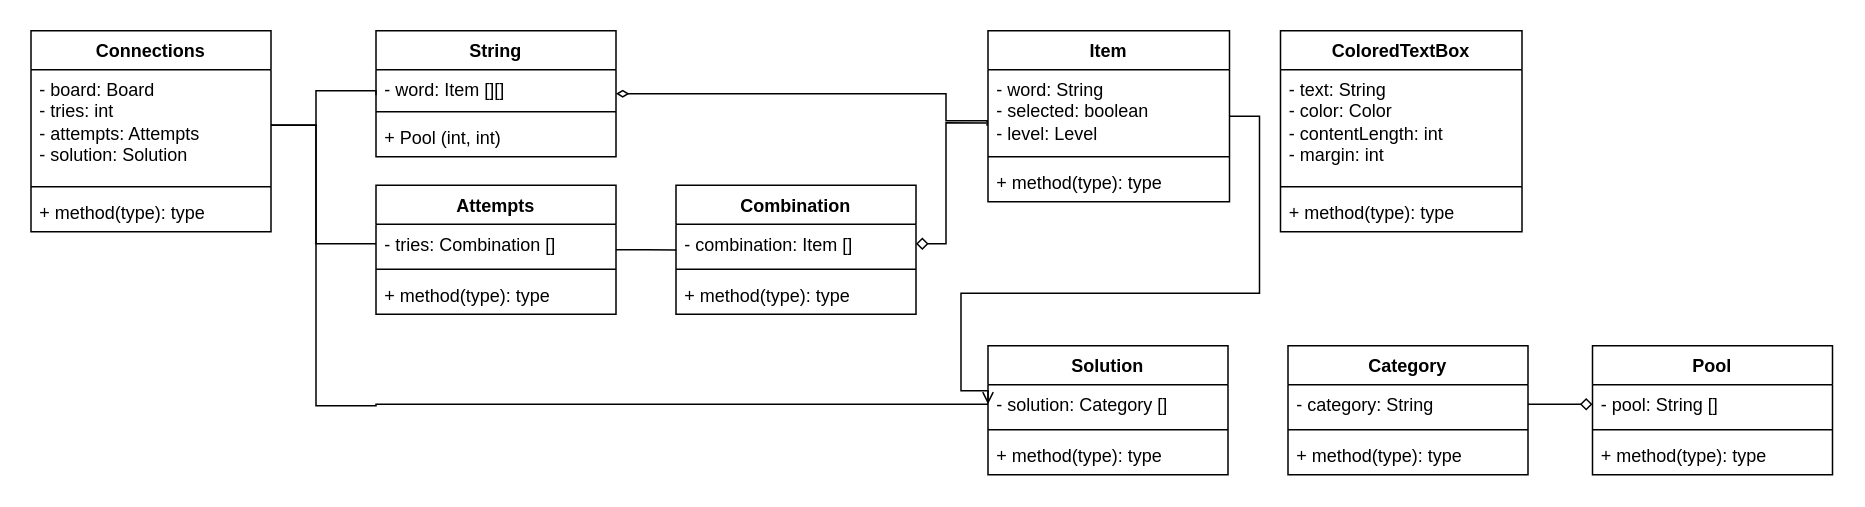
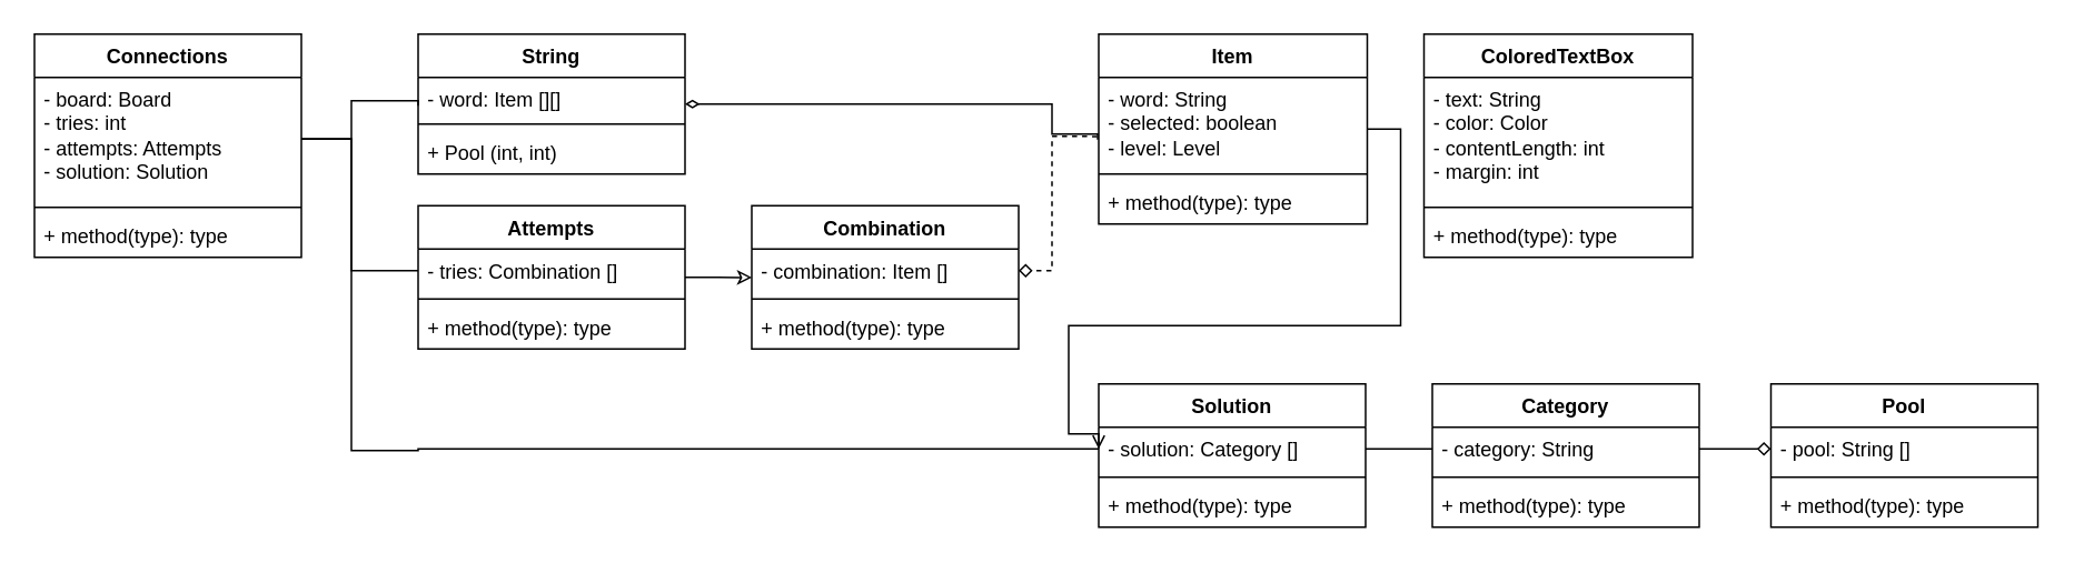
  <mxCell id="0" />
  <mxCell id="1" parent="0" />
  <mxCell id="2" value="Connections" style="swimlane;fontStyle=1;align=center;verticalAlign=top;childLayout=stackLayout;horizontal=1;startSize=26;horizontalStack=0;resizeParent=1;resizeParentMax=0;resizeLast=0;collapsible=1;marginBottom=0;whiteSpace=wrap;html=1;" vertex="1" parent="1"><mxGeometry x="20" y="20" width="160" height="134" as="geometry" /></mxCell>
  <mxCell id="3" value="&lt;div&gt;- board: Board&lt;/div&gt;&lt;div&gt;- tries: int&lt;/div&gt;&lt;div&gt;- attempts: Attempts&lt;/div&gt;&lt;div&gt;- solution: Solution&lt;br&gt;&lt;/div&gt;" style="text;strokeColor=none;fillColor=none;align=left;verticalAlign=top;spacingLeft=4;spacingRight=4;overflow=hidden;rotatable=0;points=[[0,0.5],[1,0.5]];portConstraint=eastwest;whiteSpace=wrap;html=1;" vertex="1" parent="2"><mxGeometry y="26" width="160" height="74" as="geometry" /></mxCell>
  <mxCell id="4" value="" style="line;strokeWidth=1;fillColor=none;align=left;verticalAlign=middle;spacingTop=-1;spacingLeft=3;spacingRight=3;rotatable=0;labelPosition=right;points=[];portConstraint=eastwest;strokeColor=inherit;" vertex="1" parent="2"><mxGeometry y="100" width="160" height="8" as="geometry" /></mxCell>
  <mxCell id="5" value="+ method(type): type" style="text;strokeColor=none;fillColor=none;align=left;verticalAlign=top;spacingLeft=4;spacingRight=4;overflow=hidden;rotatable=0;points=[[0,0.5],[1,0.5]];portConstraint=eastwest;whiteSpace=wrap;html=1;" vertex="1" parent="2"><mxGeometry y="108" width="160" height="26" as="geometry" /></mxCell>
  <mxCell id="6" value="String" style="swimlane;fontStyle=1;align=center;verticalAlign=top;childLayout=stackLayout;horizontal=1;startSize=26;horizontalStack=0;resizeParent=1;resizeParentMax=0;resizeLast=0;collapsible=1;marginBottom=0;whiteSpace=wrap;html=1;" vertex="1" parent="1"><mxGeometry x="250" y="20" width="160" height="84" as="geometry" /></mxCell>
  <mxCell id="7" value="&lt;div&gt;- word: Item [][]&lt;/div&gt;" style="text;strokeColor=none;fillColor=none;align=left;verticalAlign=top;spacingLeft=4;spacingRight=4;overflow=hidden;rotatable=0;points=[[0,0.5],[1,0.5]];portConstraint=eastwest;whiteSpace=wrap;html=1;" vertex="1" parent="6"><mxGeometry y="26" width="160" height="24" as="geometry" /></mxCell>
  <mxCell id="8" value="" style="line;strokeWidth=1;fillColor=none;align=left;verticalAlign=middle;spacingTop=-1;spacingLeft=3;spacingRight=3;rotatable=0;labelPosition=right;points=[];portConstraint=eastwest;strokeColor=inherit;" vertex="1" parent="6"><mxGeometry y="50" width="160" height="8" as="geometry" /></mxCell>
  <mxCell id="9" value="+ Pool (int, int)" style="text;strokeColor=none;fillColor=none;align=left;verticalAlign=top;spacingLeft=4;spacingRight=4;overflow=hidden;rotatable=0;points=[[0,0.5],[1,0.5]];portConstraint=eastwest;whiteSpace=wrap;html=1;" vertex="1" parent="6"><mxGeometry y="58" width="160" height="26" as="geometry" /></mxCell>
  <mxCell id="10" value="" style="edgeStyle=orthogonalEdgeStyle;rounded=0;orthogonalLoop=1;jettySize=auto;html=1;endArrow=none;endFill=0;exitX=1;exitY=0.5;exitDx=0;exitDy=0;entryX=0;entryY=0.706;entryDx=0;entryDy=0;entryPerimeter=0;" edge="1" parent="1" source="3" target="7"><mxGeometry relative="1" as="geometry"><Array as="points"><mxPoint x="210" y="83" /><mxPoint x="210" y="60" /><mxPoint x="250" y="60" /></Array></mxGeometry></mxCell>
- <mxCell id="11" style="edgeStyle=orthogonalEdgeStyle;rounded=0;orthogonalLoop=1;jettySize=auto;html=1;exitX=1;exitY=0.5;exitDx=0;exitDy=0;entryX=0.001;entryY=0.659;entryDx=0;entryDy=0;endArrow=none;endFill=0;entryPerimeter=0;" edge="1" parent="1" source="12" target="33"><mxGeometry relative="1" as="geometry" /></mxCell>
+ <mxCell id="11" style="edgeStyle=orthogonalEdgeStyle;rounded=0;orthogonalLoop=1;jettySize=auto;html=1;exitX=1;exitY=0.5;exitDx=0;exitDy=0;entryX=0.001;entryY=0.659;entryDx=0;entryDy=0;endArrow=classic;endFill=0;entryPerimeter=0;" edge="1" parent="1" source="12" target="33"><mxGeometry relative="1" as="geometry" /></mxCell>
  <mxCell id="12" value="Attempts" style="swimlane;fontStyle=1;align=center;verticalAlign=top;childLayout=stackLayout;horizontal=1;startSize=26;horizontalStack=0;resizeParent=1;resizeParentMax=0;resizeLast=0;collapsible=1;marginBottom=0;whiteSpace=wrap;html=1;" vertex="1" parent="1"><mxGeometry x="250" y="123" width="160" height="86" as="geometry" /></mxCell>
  <mxCell id="13" value="- tries: Combination []" style="text;strokeColor=none;fillColor=none;align=left;verticalAlign=top;spacingLeft=4;spacingRight=4;overflow=hidden;rotatable=0;points=[[0,0.5],[1,0.5]];portConstraint=eastwest;whiteSpace=wrap;html=1;" vertex="1" parent="12"><mxGeometry y="26" width="160" height="26" as="geometry" /></mxCell>
  <mxCell id="14" value="" style="line;strokeWidth=1;fillColor=none;align=left;verticalAlign=middle;spacingTop=-1;spacingLeft=3;spacingRight=3;rotatable=0;labelPosition=right;points=[];portConstraint=eastwest;strokeColor=inherit;" vertex="1" parent="12"><mxGeometry y="52" width="160" height="8" as="geometry" /></mxCell>
  <mxCell id="15" value="+ method(type): type" style="text;strokeColor=none;fillColor=none;align=left;verticalAlign=top;spacingLeft=4;spacingRight=4;overflow=hidden;rotatable=0;points=[[0,0.5],[1,0.5]];portConstraint=eastwest;whiteSpace=wrap;html=1;" vertex="1" parent="12"><mxGeometry y="60" width="160" height="26" as="geometry" /></mxCell>
  <mxCell id="16" value="Solution" style="swimlane;fontStyle=1;align=center;verticalAlign=top;childLayout=stackLayout;horizontal=1;startSize=26;horizontalStack=0;resizeParent=1;resizeParentMax=0;resizeLast=0;collapsible=1;marginBottom=0;whiteSpace=wrap;html=1;" vertex="1" parent="1"><mxGeometry x="658" y="230" width="160" height="86" as="geometry"><mxRectangle x="270" y="250" width="80" height="30" as="alternateBounds" /></mxGeometry></mxCell>
  <mxCell id="17" value="&lt;div&gt;- solution: Category []&lt;/div&gt;" style="text;strokeColor=none;fillColor=none;align=left;verticalAlign=top;spacingLeft=4;spacingRight=4;overflow=hidden;rotatable=0;points=[[0,0.5],[1,0.5]];portConstraint=eastwest;whiteSpace=wrap;html=1;" vertex="1" parent="16"><mxGeometry y="26" width="160" height="26" as="geometry" /></mxCell>
  <mxCell id="18" value="" style="line;strokeWidth=1;fillColor=none;align=left;verticalAlign=middle;spacingTop=-1;spacingLeft=3;spacingRight=3;rotatable=0;labelPosition=right;points=[];portConstraint=eastwest;strokeColor=inherit;" vertex="1" parent="16"><mxGeometry y="52" width="160" height="8" as="geometry" /></mxCell>
  <mxCell id="19" value="+ method(type): type" style="text;strokeColor=none;fillColor=none;align=left;verticalAlign=top;spacingLeft=4;spacingRight=4;overflow=hidden;rotatable=0;points=[[0,0.5],[1,0.5]];portConstraint=eastwest;whiteSpace=wrap;html=1;" vertex="1" parent="16"><mxGeometry y="60" width="160" height="26" as="geometry" /></mxCell>
  <mxCell id="20" style="edgeStyle=orthogonalEdgeStyle;rounded=0;orthogonalLoop=1;jettySize=auto;html=1;exitX=1;exitY=0.5;exitDx=0;exitDy=0;entryX=0;entryY=0.5;entryDx=0;entryDy=0;endArrow=open;endFill=0;" edge="1" parent="1" source="21" target="17"><mxGeometry relative="1" as="geometry"><Array as="points"><mxPoint x="839" y="77" /><mxPoint x="839" y="195" /><mxPoint x="640" y="195" /><mxPoint x="640" y="260" /><mxPoint x="658" y="260" /></Array></mxGeometry></mxCell>
  <mxCell id="21" value="Item" style="swimlane;fontStyle=1;align=center;verticalAlign=top;childLayout=stackLayout;horizontal=1;startSize=26;horizontalStack=0;resizeParent=1;resizeParentMax=0;resizeLast=0;collapsible=1;marginBottom=0;whiteSpace=wrap;html=1;" vertex="1" parent="1"><mxGeometry x="658" y="20" width="161" height="114" as="geometry" /></mxCell>
  <mxCell id="22" value="&lt;div&gt;- word: String&lt;/div&gt;&lt;div&gt;- selected: boolean&lt;br&gt;&lt;/div&gt;&lt;div&gt;- level: Level&lt;br&gt;&lt;/div&gt;" style="text;strokeColor=none;fillColor=none;align=left;verticalAlign=top;spacingLeft=4;spacingRight=4;overflow=hidden;rotatable=0;points=[[0,0.5],[1,0.5]];portConstraint=eastwest;whiteSpace=wrap;html=1;" vertex="1" parent="21"><mxGeometry y="26" width="161" height="54" as="geometry" /></mxCell>
  <mxCell id="23" value="" style="line;strokeWidth=1;fillColor=none;align=left;verticalAlign=middle;spacingTop=-1;spacingLeft=3;spacingRight=3;rotatable=0;labelPosition=right;points=[];portConstraint=eastwest;strokeColor=inherit;" vertex="1" parent="21"><mxGeometry y="80" width="161" height="8" as="geometry" /></mxCell>
  <mxCell id="24" value="+ method(type): type" style="text;strokeColor=none;fillColor=none;align=left;verticalAlign=top;spacingLeft=4;spacingRight=4;overflow=hidden;rotatable=0;points=[[0,0.5],[1,0.5]];portConstraint=eastwest;whiteSpace=wrap;html=1;" vertex="1" parent="21"><mxGeometry y="88" width="161" height="26" as="geometry" /></mxCell>
  <mxCell id="25" style="edgeStyle=orthogonalEdgeStyle;rounded=0;orthogonalLoop=1;jettySize=auto;html=1;exitX=1;exitY=0.5;exitDx=0;exitDy=0;entryX=-0.004;entryY=0.692;entryDx=0;entryDy=0;entryPerimeter=0;endArrow=none;endFill=0;startArrow=diamondThin;startFill=0;" edge="1" parent="1" source="6" target="22"><mxGeometry relative="1" as="geometry"><Array as="points"><mxPoint x="630" y="62" /><mxPoint x="630" y="80" /><mxPoint x="657" y="80" /></Array></mxGeometry></mxCell>
  <mxCell id="26" style="edgeStyle=orthogonalEdgeStyle;rounded=0;orthogonalLoop=1;jettySize=auto;html=1;exitX=1;exitY=0.5;exitDx=0;exitDy=0;entryX=0;entryY=0.5;entryDx=0;entryDy=0;endArrow=none;endFill=0;" edge="1" parent="1" source="3" target="17"><mxGeometry relative="1" as="geometry"><Array as="points"><mxPoint x="210" y="83" /><mxPoint x="210" y="270" /><mxPoint x="250" y="270" /></Array></mxGeometry></mxCell>
  <mxCell id="27" style="edgeStyle=orthogonalEdgeStyle;rounded=0;orthogonalLoop=1;jettySize=auto;html=1;exitX=1;exitY=0.5;exitDx=0;exitDy=0;entryX=0;entryY=0.5;entryDx=0;entryDy=0;endArrow=none;endFill=0;" edge="1" parent="1" source="3" target="13"><mxGeometry relative="1" as="geometry"><Array as="points"><mxPoint x="210" y="83" /><mxPoint x="210" y="162" /></Array></mxGeometry></mxCell>
  <mxCell id="28" value="ColoredTextBox" style="swimlane;fontStyle=1;align=center;verticalAlign=top;childLayout=stackLayout;horizontal=1;startSize=26;horizontalStack=0;resizeParent=1;resizeParentMax=0;resizeLast=0;collapsible=1;marginBottom=0;whiteSpace=wrap;html=1;" vertex="1" parent="1"><mxGeometry x="853" y="20" width="161" height="134" as="geometry" /></mxCell>
  <mxCell id="29" value="&lt;div&gt;- text: String&lt;/div&gt;&lt;div&gt;- color: Color&lt;/div&gt;&lt;div&gt;- contentLength: int&lt;/div&gt;&lt;div&gt;- margin: int&lt;br&gt;&lt;/div&gt;" style="text;strokeColor=none;fillColor=none;align=left;verticalAlign=top;spacingLeft=4;spacingRight=4;overflow=hidden;rotatable=0;points=[[0,0.5],[1,0.5]];portConstraint=eastwest;whiteSpace=wrap;html=1;" vertex="1" parent="28"><mxGeometry y="26" width="161" height="74" as="geometry" /></mxCell>
  <mxCell id="30" value="" style="line;strokeWidth=1;fillColor=none;align=left;verticalAlign=middle;spacingTop=-1;spacingLeft=3;spacingRight=3;rotatable=0;labelPosition=right;points=[];portConstraint=eastwest;strokeColor=inherit;" vertex="1" parent="28"><mxGeometry y="100" width="161" height="8" as="geometry" /></mxCell>
  <mxCell id="31" value="+ method(type): type" style="text;strokeColor=none;fillColor=none;align=left;verticalAlign=top;spacingLeft=4;spacingRight=4;overflow=hidden;rotatable=0;points=[[0,0.5],[1,0.5]];portConstraint=eastwest;whiteSpace=wrap;html=1;" vertex="1" parent="28"><mxGeometry y="108" width="161" height="26" as="geometry" /></mxCell>
  <mxCell id="32" value="Combination" style="swimlane;fontStyle=1;align=center;verticalAlign=top;childLayout=stackLayout;horizontal=1;startSize=26;horizontalStack=0;resizeParent=1;resizeParentMax=0;resizeLast=0;collapsible=1;marginBottom=0;whiteSpace=wrap;html=1;" vertex="1" parent="1"><mxGeometry x="450" y="123" width="160" height="86" as="geometry" /></mxCell>
  <mxCell id="33" value="- combination: Item []" style="text;strokeColor=none;fillColor=none;align=left;verticalAlign=top;spacingLeft=4;spacingRight=4;overflow=hidden;rotatable=0;points=[[0,0.5],[1,0.5]];portConstraint=eastwest;whiteSpace=wrap;html=1;" vertex="1" parent="32"><mxGeometry y="26" width="160" height="26" as="geometry" /></mxCell>
  <mxCell id="34" value="" style="line;strokeWidth=1;fillColor=none;align=left;verticalAlign=middle;spacingTop=-1;spacingLeft=3;spacingRight=3;rotatable=0;labelPosition=right;points=[];portConstraint=eastwest;strokeColor=inherit;" vertex="1" parent="32"><mxGeometry y="52" width="160" height="8" as="geometry" /></mxCell>
  <mxCell id="35" value="+ method(type): type" style="text;strokeColor=none;fillColor=none;align=left;verticalAlign=top;spacingLeft=4;spacingRight=4;overflow=hidden;rotatable=0;points=[[0,0.5],[1,0.5]];portConstraint=eastwest;whiteSpace=wrap;html=1;" vertex="1" parent="32"><mxGeometry y="60" width="160" height="26" as="geometry" /></mxCell>
- <mxCell id="36" style="edgeStyle=orthogonalEdgeStyle;rounded=0;orthogonalLoop=1;jettySize=auto;html=1;exitX=-0.006;exitY=0.656;exitDx=0;exitDy=0;entryX=1;entryY=0.5;entryDx=0;entryDy=0;endArrow=diamond;endFill=0;startArrow=none;startFill=0;exitPerimeter=0;" edge="1" parent="1" source="22" target="33"><mxGeometry relative="1" as="geometry"><Array as="points"><mxPoint x="630" y="81" /><mxPoint x="630" y="162" /></Array></mxGeometry></mxCell>
+ <mxCell id="36" style="edgeStyle=orthogonalEdgeStyle;rounded=0;orthogonalLoop=1;jettySize=auto;html=1;exitX=-0.006;exitY=0.656;exitDx=0;exitDy=0;entryX=1;entryY=0.5;entryDx=0;entryDy=0;endArrow=diamond;endFill=0;startArrow=none;startFill=0;exitPerimeter=0;dashed=1;" edge="1" parent="1" source="22" target="33"><mxGeometry relative="1" as="geometry"><Array as="points"><mxPoint x="630" y="81" /><mxPoint x="630" y="162" /></Array></mxGeometry></mxCell>
  <mxCell id="37" value="Category" style="swimlane;fontStyle=1;align=center;verticalAlign=top;childLayout=stackLayout;horizontal=1;startSize=26;horizontalStack=0;resizeParent=1;resizeParentMax=0;resizeLast=0;collapsible=1;marginBottom=0;whiteSpace=wrap;html=1;" vertex="1" parent="1"><mxGeometry x="858" y="230" width="160" height="86" as="geometry" /></mxCell>
  <mxCell id="38" value="- category: String" style="text;strokeColor=none;fillColor=none;align=left;verticalAlign=top;spacingLeft=4;spacingRight=4;overflow=hidden;rotatable=0;points=[[0,0.5],[1,0.5]];portConstraint=eastwest;whiteSpace=wrap;html=1;" vertex="1" parent="37"><mxGeometry y="26" width="160" height="26" as="geometry" /></mxCell>
  <mxCell id="39" value="" style="line;strokeWidth=1;fillColor=none;align=left;verticalAlign=middle;spacingTop=-1;spacingLeft=3;spacingRight=3;rotatable=0;labelPosition=right;points=[];portConstraint=eastwest;strokeColor=inherit;" vertex="1" parent="37"><mxGeometry y="52" width="160" height="8" as="geometry" /></mxCell>
  <mxCell id="40" value="+ method(type): type" style="text;strokeColor=none;fillColor=none;align=left;verticalAlign=top;spacingLeft=4;spacingRight=4;overflow=hidden;rotatable=0;points=[[0,0.5],[1,0.5]];portConstraint=eastwest;whiteSpace=wrap;html=1;" vertex="1" parent="37"><mxGeometry y="60" width="160" height="26" as="geometry" /></mxCell>
  <mxCell id="41" value="Pool" style="swimlane;fontStyle=1;align=center;verticalAlign=top;childLayout=stackLayout;horizontal=1;startSize=26;horizontalStack=0;resizeParent=1;resizeParentMax=0;resizeLast=0;collapsible=1;marginBottom=0;whiteSpace=wrap;html=1;" vertex="1" parent="1"><mxGeometry x="1061" y="230" width="160" height="86" as="geometry" /></mxCell>
  <mxCell id="42" value="- pool: String []" style="text;strokeColor=none;fillColor=none;align=left;verticalAlign=top;spacingLeft=4;spacingRight=4;overflow=hidden;rotatable=0;points=[[0,0.5],[1,0.5]];portConstraint=eastwest;whiteSpace=wrap;html=1;" vertex="1" parent="41"><mxGeometry y="26" width="160" height="26" as="geometry" /></mxCell>
  <mxCell id="43" value="" style="line;strokeWidth=1;fillColor=none;align=left;verticalAlign=middle;spacingTop=-1;spacingLeft=3;spacingRight=3;rotatable=0;labelPosition=right;points=[];portConstraint=eastwest;strokeColor=inherit;" vertex="1" parent="41"><mxGeometry y="52" width="160" height="8" as="geometry" /></mxCell>
  <mxCell id="44" value="+ method(type): type" style="text;strokeColor=none;fillColor=none;align=left;verticalAlign=top;spacingLeft=4;spacingRight=4;overflow=hidden;rotatable=0;points=[[0,0.5],[1,0.5]];portConstraint=eastwest;whiteSpace=wrap;html=1;" vertex="1" parent="41"><mxGeometry y="60" width="160" height="26" as="geometry" /></mxCell>
  <mxCell id="45" style="edgeStyle=orthogonalEdgeStyle;rounded=0;orthogonalLoop=1;jettySize=auto;html=1;exitX=1;exitY=0.5;exitDx=0;exitDy=0;entryX=0;entryY=0.5;entryDx=0;entryDy=0;endArrow=diamond;endFill=0;" edge="1" parent="1" source="38" target="42"><mxGeometry relative="1" as="geometry" /></mxCell>
+ <mxCell id="46" style="edgeStyle=orthogonalEdgeStyle;rounded=0;orthogonalLoop=1;jettySize=auto;html=1;exitX=1;exitY=0.5;exitDx=0;exitDy=0;entryX=0;entryY=0.5;entryDx=0;entryDy=0;endArrow=none;endFill=0;" edge="1" parent="1" source="17" target="38"><mxGeometry relative="1" as="geometry" /></mxCell>
